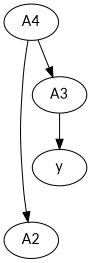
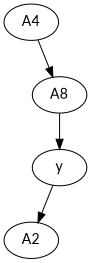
  digraph {
    fontname=Lato
    ordering=in
    node [fontname=Lato texlbl="$\langle A \rangle$"]
    edge [fontname=Lato]
    n1 [label=A4]
    A2
-   A3
+   A3 [label=A8]
    y [texlbl="$y$"]
-   n1 -> A2
+   y -> A2
    n1 -> A3
    A3 -> y
  }
